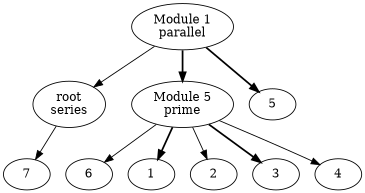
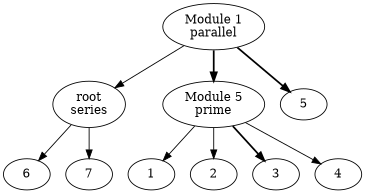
  digraph {
    edge [style=solid]
    root [label="\N\nseries"]
    6
    7
    "Module 1" [label="\N\nparallel"]
    "Module 5" [label="\N\nprime"]
    5
    1
    2
    3
    4
-   "Module 5" -> 6
+   root -> 6
    root -> 7
    "Module 1" -> root
    "Module 1" -> "Module 5" [style=bold]
    "Module 1" -> 5 [style=bold]
-   "Module 5" -> 1 [style=bold]
+   "Module 5" -> 1
    "Module 5" -> 2
    "Module 5" -> 3 [style=bold]
    "Module 5" -> 4
  }
